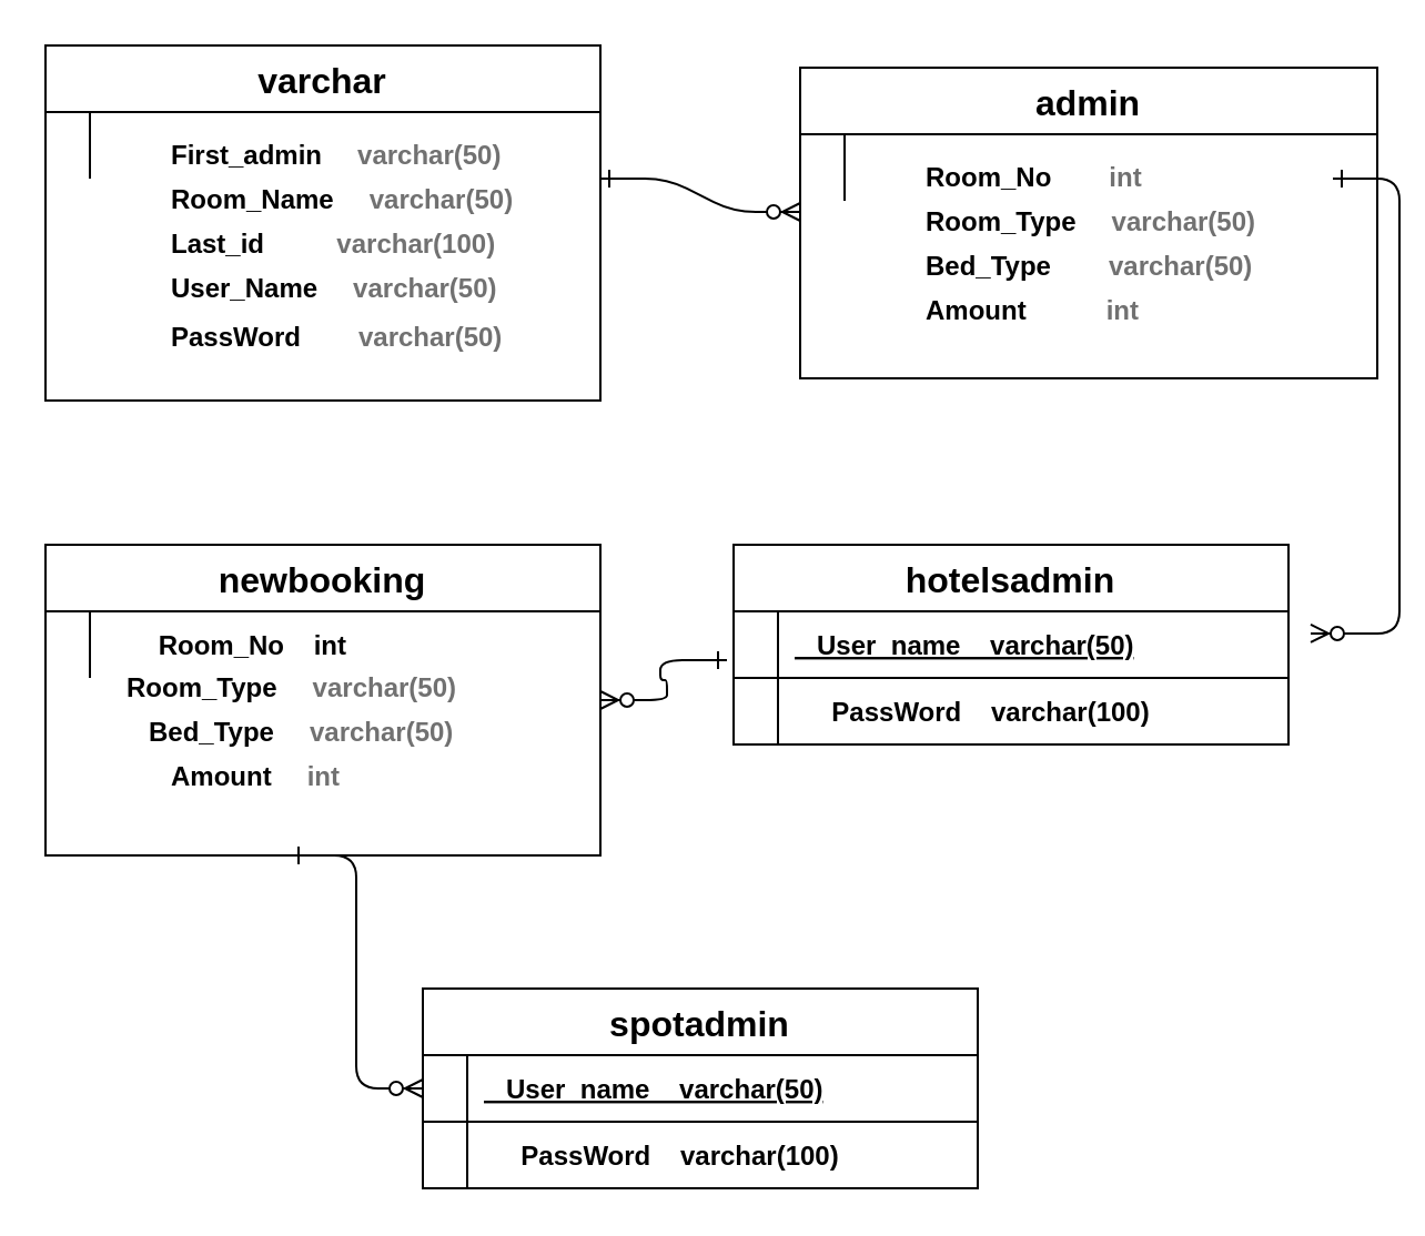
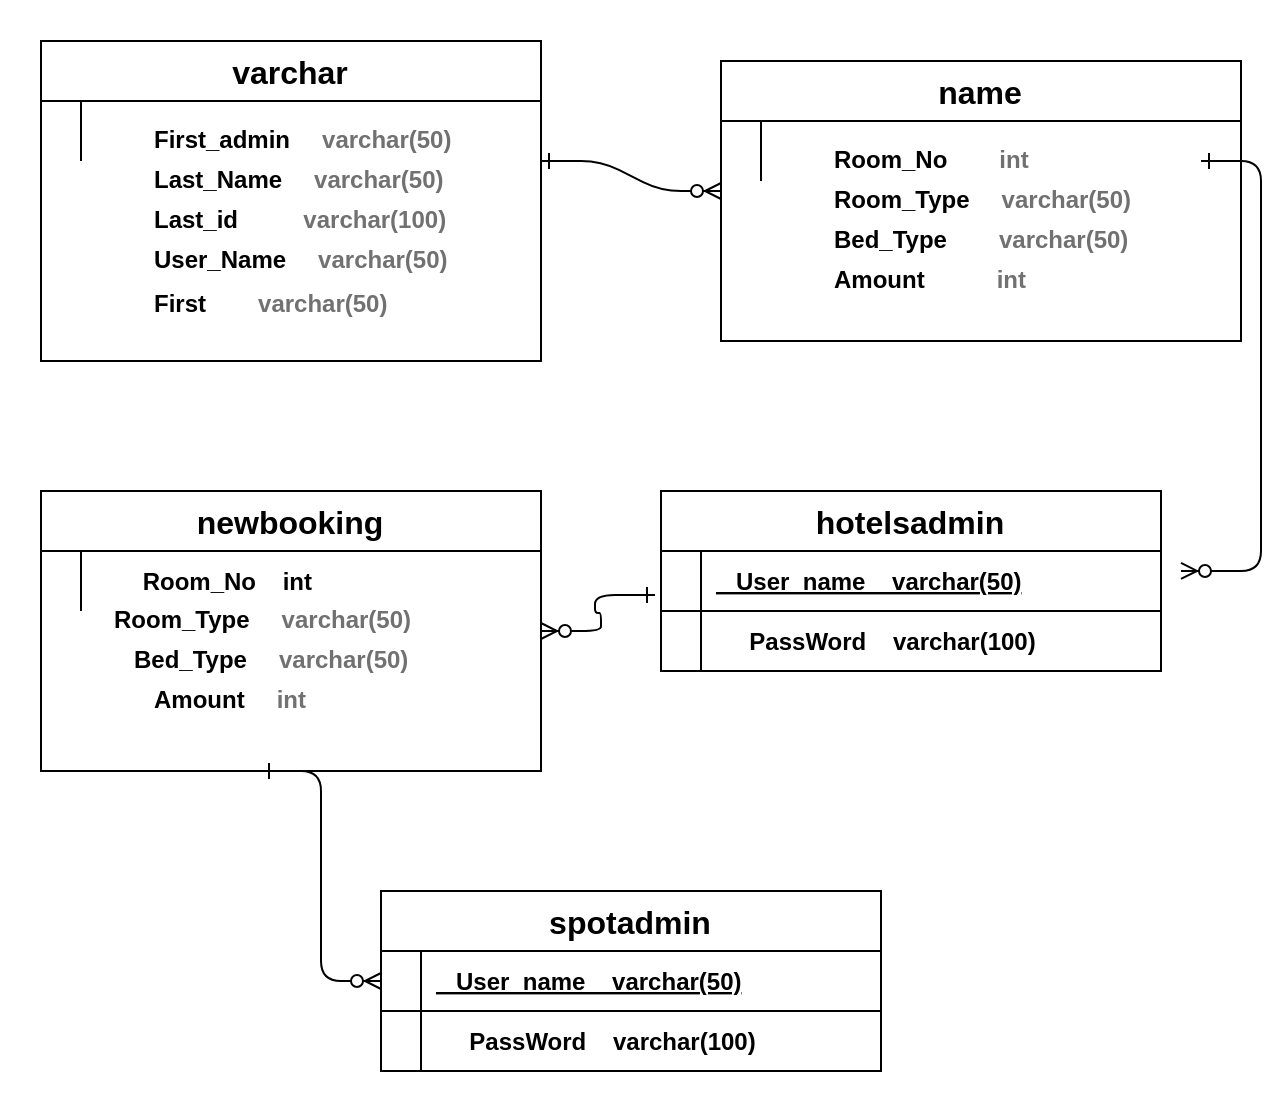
  <mxCell id="0" />
  <mxCell id="1" parent="0" />
  <mxCell id="2" value="" style="edgeStyle=entityRelationEdgeStyle;endArrow=ERzeroToMany;startArrow=ERone;endFill=1;startFill=0;" parent="1" edge="1"><mxGeometry width="100" height="100" relative="1" as="geometry"><mxPoint x="270" y="80" as="sourcePoint" /><mxPoint x="360" y="95" as="targetPoint" /></mxGeometry></mxCell>
  <mxCell id="3" value="" style="edgeStyle=entityRelationEdgeStyle;endArrow=ERzeroToMany;startArrow=ERone;endFill=1;startFill=0;entryX=1.04;entryY=0.333;entryDx=0;entryDy=0;entryPerimeter=0;" parent="1" target="9" edge="1"><mxGeometry width="100" height="100" relative="1" as="geometry"><mxPoint x="600" y="80" as="sourcePoint" /><mxPoint x="600" y="320" as="targetPoint" /></mxGeometry></mxCell>
- <mxCell id="4" value="admin" style="shape=table;startSize=30;container=1;collapsible=1;childLayout=tableLayout;fixedRows=1;rowLines=0;fontStyle=1;align=center;resizeLast=1;fontSize=16;strokeColor=default;" parent="1" vertex="1"><mxGeometry x="360" y="30" width="260" height="140" as="geometry" /></mxCell>
+ <mxCell id="4" value="name" style="shape=table;startSize=30;container=1;collapsible=1;childLayout=tableLayout;fixedRows=1;rowLines=0;fontStyle=1;align=center;resizeLast=1;fontSize=16;strokeColor=default;" parent="1" vertex="1"><mxGeometry x="360" y="30" width="260" height="140" as="geometry" /></mxCell>
  <mxCell id="5" value="" style="shape=partialRectangle;collapsible=0;dropTarget=0;pointerEvents=0;fillColor=none;points=[[0,0.5],[1,0.5]];portConstraint=eastwest;top=0;left=0;right=0;bottom=0;" parent="4" vertex="1"><mxGeometry y="30" width="260" height="30" as="geometry" /></mxCell>
  <mxCell id="6" value="" style="shape=partialRectangle;overflow=hidden;connectable=0;fillColor=none;top=0;left=0;bottom=0;right=0;" parent="5" vertex="1"><mxGeometry width="20" height="30" as="geometry"><mxRectangle width="20" height="30" as="alternateBounds" /></mxGeometry></mxCell>
  <mxCell id="7" value="" style="shape=partialRectangle;overflow=hidden;connectable=0;fillColor=none;top=0;left=0;bottom=0;right=0;align=left;spacingLeft=6;fontStyle=1" parent="5" vertex="1"><mxGeometry x="20" width="240" height="30" as="geometry"><mxRectangle width="240" height="30" as="alternateBounds" /></mxGeometry></mxCell>
  <mxCell id="8" value="hotelsadmin" style="shape=table;startSize=30;container=1;collapsible=1;childLayout=tableLayout;fixedRows=1;rowLines=0;fontStyle=1;align=center;resizeLast=1;fontColor=#000000;fontSize=16;" parent="1" vertex="1"><mxGeometry x="330" y="245" width="250" height="90" as="geometry" /></mxCell>
  <mxCell id="9" value="" style="shape=partialRectangle;collapsible=0;dropTarget=0;pointerEvents=0;fillColor=none;points=[[0,0.5],[1,0.5]];portConstraint=eastwest;top=0;left=0;right=0;bottom=1;" parent="8" vertex="1"><mxGeometry y="30" width="250" height="30" as="geometry" /></mxCell>
  <mxCell id="10" value="" style="shape=partialRectangle;overflow=hidden;connectable=0;fillColor=none;top=0;left=0;bottom=0;right=0;fontStyle=1;" parent="9" vertex="1"><mxGeometry width="20" height="30" as="geometry"><mxRectangle width="20" height="30" as="alternateBounds" /></mxGeometry></mxCell>
  <mxCell id="11" value="   User_name    varchar(50)" style="shape=partialRectangle;overflow=hidden;connectable=0;fillColor=none;top=0;left=0;bottom=0;right=0;align=left;spacingLeft=6;fontStyle=5;" parent="9" vertex="1"><mxGeometry x="20" width="230" height="30" as="geometry"><mxRectangle width="230" height="30" as="alternateBounds" /></mxGeometry></mxCell>
  <mxCell id="12" value="" style="shape=partialRectangle;collapsible=0;dropTarget=0;pointerEvents=0;fillColor=none;points=[[0,0.5],[1,0.5]];portConstraint=eastwest;top=0;left=0;right=0;bottom=0;" parent="8" vertex="1"><mxGeometry y="60" width="250" height="30" as="geometry" /></mxCell>
  <mxCell id="13" value="" style="shape=partialRectangle;overflow=hidden;connectable=0;fillColor=none;top=0;left=0;bottom=0;right=0;" parent="12" vertex="1"><mxGeometry width="20" height="30" as="geometry"><mxRectangle width="20" height="30" as="alternateBounds" /></mxGeometry></mxCell>
  <mxCell id="14" value="     PassWord    varchar(100)" style="shape=partialRectangle;overflow=hidden;connectable=0;fillColor=none;top=0;left=0;bottom=0;right=0;align=left;spacingLeft=6;fontStyle=1" parent="12" vertex="1"><mxGeometry x="20" width="230" height="30" as="geometry"><mxRectangle width="230" height="30" as="alternateBounds" /></mxGeometry></mxCell>
  <mxCell id="15" value="varchar" style="shape=table;startSize=30;container=1;collapsible=1;childLayout=tableLayout;fixedRows=1;rowLines=0;fontStyle=1;align=center;resizeLast=1;fontSize=16;" parent="1" vertex="1"><mxGeometry x="20" y="20" width="250" height="160" as="geometry"><mxRectangle x="120" y="105" width="90" height="30" as="alternateBounds" /></mxGeometry></mxCell>
  <mxCell id="16" value="" style="shape=partialRectangle;collapsible=0;dropTarget=0;pointerEvents=0;fillColor=none;points=[[0,0.5],[1,0.5]];portConstraint=eastwest;top=0;left=0;right=0;bottom=0;" parent="15" vertex="1"><mxGeometry y="30" width="250" height="30" as="geometry" /></mxCell>
  <mxCell id="17" value="" style="shape=partialRectangle;overflow=hidden;connectable=0;fillColor=none;top=0;left=0;bottom=0;right=0;" parent="16" vertex="1"><mxGeometry width="20" height="30" as="geometry"><mxRectangle width="20" height="30" as="alternateBounds" /></mxGeometry></mxCell>
  <mxCell id="18" value="" style="shape=partialRectangle;overflow=hidden;connectable=0;fillColor=none;top=0;left=0;bottom=0;right=0;align=left;spacingLeft=6;" parent="16" vertex="1"><mxGeometry x="20" width="230" height="30" as="geometry"><mxRectangle width="230" height="30" as="alternateBounds" /></mxGeometry></mxCell>
  <mxCell id="19" value="&lt;table style=&quot;border-left-style: none ; border-top-style: none ; border-right-style: none ; border-bottom-style: none ; border-collapse: collapse&quot;&gt;&lt;tbody&gt;&lt;tr&gt;&lt;td style=&quot;border-left-style: none ; border-top-style: none ; border-right-style: none ; border-bottom-style: none ; padding-left: 15px&quot;&gt;&lt;font style=&quot;font-size: 12px&quot;&gt;&lt;b&gt;First_admin&lt;/b&gt;&lt;/font&gt;&lt;/td&gt;&lt;td style=&quot;border-left-style: none ; border-top-style: none ; border-right-style: none ; border-bottom-style: none ; padding-left: 15px&quot;&gt;&lt;font color=&quot;#717171&quot; style=&quot;font-size: 12px&quot;&gt;&lt;b&gt;varchar(50)&lt;/b&gt;&lt;/font&gt;&lt;/td&gt;&lt;/tr&gt;&lt;/tbody&gt;&lt;/table&gt;" style="text;whiteSpace=wrap;html=1;" vertex="1" parent="1"><mxGeometry x="60" y="55" width="180" height="30" as="geometry" /></mxCell>
- <mxCell id="20" value="&lt;table style=&quot;border-left-style: none ; border-top-style: none ; border-right-style: none ; border-bottom-style: none ; border-collapse: collapse&quot;&gt;&lt;tbody&gt;&lt;tr&gt;&lt;td style=&quot;border-left-style: none ; border-top-style: none ; border-right-style: none ; border-bottom-style: none ; padding-left: 15px&quot;&gt;&lt;b&gt;&lt;font style=&quot;font-size: 12px&quot;&gt;Room_Name&lt;/font&gt;&lt;/b&gt;&lt;/td&gt;&lt;td style=&quot;border-left-style: none ; border-top-style: none ; border-right-style: none ; border-bottom-style: none ; padding-left: 15px&quot;&gt;&lt;font color=&quot;#717171&quot; style=&quot;font-size: 12px&quot;&gt;&lt;b&gt;varchar(50)&lt;/b&gt;&lt;/font&gt;&lt;/td&gt;&lt;/tr&gt;&lt;/tbody&gt;&lt;/table&gt;" style="text;whiteSpace=wrap;html=1;" vertex="1" parent="1"><mxGeometry x="60" y="75" width="180" height="30" as="geometry" /></mxCell>
+ <mxCell id="20" value="&lt;table style=&quot;border-left-style: none ; border-top-style: none ; border-right-style: none ; border-bottom-style: none ; border-collapse: collapse&quot;&gt;&lt;tbody&gt;&lt;tr&gt;&lt;td style=&quot;border-left-style: none ; border-top-style: none ; border-right-style: none ; border-bottom-style: none ; padding-left: 15px&quot;&gt;&lt;b&gt;&lt;font style=&quot;font-size: 12px&quot;&gt;Last_Name&lt;/font&gt;&lt;/b&gt;&lt;/td&gt;&lt;td style=&quot;border-left-style: none ; border-top-style: none ; border-right-style: none ; border-bottom-style: none ; padding-left: 15px&quot;&gt;&lt;font color=&quot;#717171&quot; style=&quot;font-size: 12px&quot;&gt;&lt;b&gt;varchar(50)&lt;/b&gt;&lt;/font&gt;&lt;/td&gt;&lt;/tr&gt;&lt;/tbody&gt;&lt;/table&gt;" style="text;whiteSpace=wrap;html=1;" vertex="1" parent="1"><mxGeometry x="60" y="75" width="180" height="30" as="geometry" /></mxCell>
  <mxCell id="21" value="&lt;table style=&quot;border-left-style: none ; border-top-style: none ; border-right-style: none ; border-bottom-style: none ; border-collapse: collapse&quot;&gt;&lt;tbody&gt;&lt;tr&gt;&lt;td style=&quot;border-left-style: none ; border-top-style: none ; border-right-style: none ; border-bottom-style: none ; padding-left: 15px&quot;&gt;&lt;b&gt;Last_id&lt;/b&gt;&lt;/td&gt;&lt;td style=&quot;border-left-style: none ; border-top-style: none ; border-right-style: none ; border-bottom-style: none ; padding-left: 15px&quot;&gt;&lt;font color=&quot;#717171&quot;&gt;&lt;b&gt;&amp;nbsp; &amp;nbsp; &amp;nbsp;varchar(100)&lt;/b&gt;&lt;/font&gt;&lt;/td&gt;&lt;/tr&gt;&lt;/tbody&gt;&lt;/table&gt;" style="text;whiteSpace=wrap;html=1;" vertex="1" parent="1"><mxGeometry x="60" y="95" width="180" height="30" as="geometry" /></mxCell>
  <mxCell id="22" value="&lt;table style=&quot;border-left-style: none ; border-top-style: none ; border-right-style: none ; border-bottom-style: none ; border-collapse: collapse&quot;&gt;&lt;tbody&gt;&lt;tr&gt;&lt;td style=&quot;border-left-style: none ; border-top-style: none ; border-right-style: none ; border-bottom-style: none ; padding-left: 15px&quot;&gt;&lt;b&gt;User_Name&lt;/b&gt;&lt;/td&gt;&lt;td style=&quot;border-left-style: none ; border-top-style: none ; border-right-style: none ; border-bottom-style: none ; padding-left: 15px&quot;&gt;&lt;font color=&quot;#717171&quot;&gt;&lt;b&gt;varchar(50)&lt;/b&gt;&lt;/font&gt;&lt;/td&gt;&lt;/tr&gt;&lt;/tbody&gt;&lt;/table&gt;" style="text;whiteSpace=wrap;html=1;" vertex="1" parent="1"><mxGeometry x="60" y="115" width="180" height="30" as="geometry" /></mxCell>
- <mxCell id="23" value="&lt;table style=&quot;border-left-style: none ; border-top-style: none ; border-right-style: none ; border-bottom-style: none ; border-collapse: collapse&quot;&gt;&lt;tbody&gt;&lt;tr&gt;&lt;td style=&quot;border-left-style: none ; border-top-style: none ; border-right-style: none ; border-bottom-style: none ; padding-left: 15px&quot;&gt;&lt;b&gt;&lt;font color=&quot;#717171&quot;&gt;&lt;/font&gt;&lt;/b&gt;&lt;/td&gt;&lt;/tr&gt;&lt;tr&gt;&lt;td style=&quot;border-left-style: none ; border-top-style: none ; border-right-style: none ; border-bottom-style: none ; padding-left: 15px&quot;&gt;&lt;b&gt;PassWord&lt;/b&gt;&lt;/td&gt;&lt;td style=&quot;border-left-style: none ; border-top-style: none ; border-right-style: none ; border-bottom-style: none ; padding-left: 15px&quot;&gt;&lt;font color=&quot;#717171&quot;&gt;&lt;b&gt;&amp;nbsp; &amp;nbsp;varchar(50)&lt;/b&gt;&lt;/font&gt;&lt;/td&gt;&lt;/tr&gt;&lt;/tbody&gt;&lt;/table&gt;" style="text;whiteSpace=wrap;html=1;" vertex="1" parent="1"><mxGeometry x="60" y="135" width="180" height="30" as="geometry" /></mxCell>
+ <mxCell id="23" value="&lt;table style=&quot;border-left-style: none ; border-top-style: none ; border-right-style: none ; border-bottom-style: none ; border-collapse: collapse&quot;&gt;&lt;tbody&gt;&lt;tr&gt;&lt;td style=&quot;border-left-style: none ; border-top-style: none ; border-right-style: none ; border-bottom-style: none ; padding-left: 15px&quot;&gt;&lt;b&gt;&lt;font color=&quot;#717171&quot;&gt;&lt;/font&gt;&lt;/b&gt;&lt;/td&gt;&lt;/tr&gt;&lt;tr&gt;&lt;td style=&quot;border-left-style: none ; border-top-style: none ; border-right-style: none ; border-bottom-style: none ; padding-left: 15px&quot;&gt;&lt;b&gt;First&lt;/b&gt;&lt;/td&gt;&lt;td style=&quot;border-left-style: none ; border-top-style: none ; border-right-style: none ; border-bottom-style: none ; padding-left: 15px&quot;&gt;&lt;font color=&quot;#717171&quot;&gt;&lt;b&gt;&amp;nbsp; &amp;nbsp;varchar(50)&lt;/b&gt;&lt;/font&gt;&lt;/td&gt;&lt;/tr&gt;&lt;/tbody&gt;&lt;/table&gt;" style="text;whiteSpace=wrap;html=1;" vertex="1" parent="1"><mxGeometry x="60" y="135" width="180" height="30" as="geometry" /></mxCell>
  <mxCell id="24" value="&lt;table style=&quot;border-left-style: none ; border-top-style: none ; border-right-style: none ; border-bottom-style: none ; border-collapse: collapse&quot;&gt;&lt;tbody&gt;&lt;tr&gt;&lt;td style=&quot;border-left-style: none ; border-top-style: none ; border-right-style: none ; border-bottom-style: none ; padding-left: 15px&quot;&gt;&lt;b&gt;Room_No&lt;/b&gt;&lt;/td&gt;&lt;td style=&quot;border-left-style: none ; border-top-style: none ; border-right-style: none ; border-bottom-style: none ; padding-left: 15px&quot;&gt;&lt;font color=&quot;#717171&quot;&gt;&lt;b&gt;&amp;nbsp; &amp;nbsp;int&lt;/b&gt;&lt;/font&gt;&lt;/td&gt;&lt;/tr&gt;&lt;/tbody&gt;&lt;/table&gt;" style="text;whiteSpace=wrap;html=1;" vertex="1" parent="1"><mxGeometry x="400" y="65" width="180" height="30" as="geometry" /></mxCell>
  <mxCell id="25" value="&lt;table style=&quot;border-left-style: none ; border-top-style: none ; border-right-style: none ; border-bottom-style: none ; border-collapse: collapse&quot;&gt;&lt;tbody&gt;&lt;tr&gt;&lt;td style=&quot;border-left-style: none ; border-top-style: none ; border-right-style: none ; border-bottom-style: none ; padding-left: 15px&quot;&gt;&lt;b&gt;Room_Type&lt;/b&gt;&lt;/td&gt;&lt;td style=&quot;border-left-style: none ; border-top-style: none ; border-right-style: none ; border-bottom-style: none ; padding-left: 15px&quot;&gt;&lt;font color=&quot;#717171&quot;&gt;&lt;b&gt;varchar(50)&lt;/b&gt;&lt;/font&gt;&lt;/td&gt;&lt;/tr&gt;&lt;/tbody&gt;&lt;/table&gt;" style="text;whiteSpace=wrap;html=1;" vertex="1" parent="1"><mxGeometry x="400" y="85" width="180" height="30" as="geometry" /></mxCell>
  <mxCell id="26" value="&lt;table style=&quot;border-left-style: none ; border-top-style: none ; border-right-style: none ; border-bottom-style: none ; border-collapse: collapse&quot;&gt;&lt;tbody&gt;&lt;tr&gt;&lt;td style=&quot;border-left-style: none ; border-top-style: none ; border-right-style: none ; border-bottom-style: none ; padding-left: 15px&quot;&gt;&lt;b&gt;Bed_Type&lt;/b&gt;&lt;/td&gt;&lt;td style=&quot;border-left-style: none ; border-top-style: none ; border-right-style: none ; border-bottom-style: none ; padding-left: 15px&quot;&gt;&lt;font color=&quot;#717171&quot;&gt;&lt;b&gt;&amp;nbsp; &amp;nbsp;varchar(50)&lt;/b&gt;&lt;/font&gt;&lt;/td&gt;&lt;/tr&gt;&lt;/tbody&gt;&lt;/table&gt;" style="text;whiteSpace=wrap;html=1;" vertex="1" parent="1"><mxGeometry x="400" y="105" width="180" height="30" as="geometry" /></mxCell>
  <mxCell id="27" value="&lt;table style=&quot;border-left-style: none ; border-top-style: none ; border-right-style: none ; border-bottom-style: none ; border-collapse: collapse&quot;&gt;&lt;tbody&gt;&lt;tr&gt;&lt;td style=&quot;border-left-style: none ; border-top-style: none ; border-right-style: none ; border-bottom-style: none ; padding-left: 15px&quot;&gt;&lt;b&gt;Amount&lt;/b&gt;&lt;/td&gt;&lt;td style=&quot;border-left-style: none ; border-top-style: none ; border-right-style: none ; border-bottom-style: none ; padding-left: 15px&quot;&gt;&lt;font color=&quot;#717171&quot;&gt;&lt;b&gt;&amp;nbsp; &amp;nbsp; &amp;nbsp; int&lt;/b&gt;&lt;/font&gt;&lt;/td&gt;&lt;/tr&gt;&lt;/tbody&gt;&lt;/table&gt;" style="text;whiteSpace=wrap;html=1;" vertex="1" parent="1"><mxGeometry x="400" y="125" width="180" height="30" as="geometry" /></mxCell>
  <mxCell id="28" value="newbooking" style="shape=table;startSize=30;container=1;collapsible=1;childLayout=tableLayout;fixedRows=1;rowLines=0;fontStyle=1;align=center;resizeLast=1;fontSize=16;" vertex="1" parent="1"><mxGeometry x="20" y="245" width="250" height="140" as="geometry" /></mxCell>
  <mxCell id="29" value="" style="shape=partialRectangle;collapsible=0;dropTarget=0;pointerEvents=0;fillColor=none;points=[[0,0.5],[1,0.5]];portConstraint=eastwest;top=0;left=0;right=0;bottom=0;" vertex="1" parent="28"><mxGeometry y="30" width="250" height="30" as="geometry" /></mxCell>
  <mxCell id="30" value="" style="shape=partialRectangle;overflow=hidden;connectable=0;fillColor=none;top=0;left=0;bottom=0;right=0;" vertex="1" parent="29"><mxGeometry width="20" height="30" as="geometry"><mxRectangle width="20" height="30" as="alternateBounds" /></mxGeometry></mxCell>
  <mxCell id="31" value="       Room_No    int" style="shape=partialRectangle;overflow=hidden;connectable=0;fillColor=none;top=0;left=0;bottom=0;right=0;align=left;spacingLeft=6;fontStyle=1" vertex="1" parent="29"><mxGeometry x="20" width="230" height="30" as="geometry"><mxRectangle width="230" height="30" as="alternateBounds" /></mxGeometry></mxCell>
  <mxCell id="32" value="&lt;table style=&quot;border-left-style: none ; border-top-style: none ; border-right-style: none ; border-bottom-style: none ; border-collapse: collapse&quot;&gt;&lt;tbody&gt;&lt;tr&gt;&lt;td style=&quot;border-left-style: none ; border-top-style: none ; border-right-style: none ; border-bottom-style: none ; padding-left: 15px&quot;&gt;&lt;b&gt;Room_Type&lt;/b&gt;&lt;/td&gt;&lt;td style=&quot;border-left-style: none ; border-top-style: none ; border-right-style: none ; border-bottom-style: none ; padding-left: 15px&quot;&gt;&lt;font color=&quot;#717171&quot;&gt;&lt;b&gt;varchar(50)&lt;/b&gt;&lt;/font&gt;&lt;/td&gt;&lt;/tr&gt;&lt;/tbody&gt;&lt;/table&gt;" style="text;whiteSpace=wrap;html=1;" vertex="1" parent="1"><mxGeometry x="40" y="295" width="180" height="30" as="geometry" /></mxCell>
  <mxCell id="33" value="&lt;table style=&quot;border-left-style: none ; border-top-style: none ; border-right-style: none ; border-bottom-style: none ; border-collapse: collapse&quot;&gt;&lt;tbody&gt;&lt;tr&gt;&lt;td style=&quot;border-left-style: none ; border-top-style: none ; border-right-style: none ; border-bottom-style: none ; padding-left: 15px&quot;&gt;&lt;b&gt;Bed_Type&lt;/b&gt;&lt;/td&gt;&lt;td style=&quot;border-left-style: none ; border-top-style: none ; border-right-style: none ; border-bottom-style: none ; padding-left: 15px&quot;&gt;&lt;font color=&quot;#717171&quot;&gt;&lt;b&gt;varchar(50)&lt;/b&gt;&lt;/font&gt;&lt;/td&gt;&lt;/tr&gt;&lt;/tbody&gt;&lt;/table&gt;" style="text;whiteSpace=wrap;html=1;" vertex="1" parent="1"><mxGeometry x="50" y="315" width="180" height="30" as="geometry" /></mxCell>
  <mxCell id="34" value="&lt;table style=&quot;border-left-style: none ; border-top-style: none ; border-right-style: none ; border-bottom-style: none ; border-collapse: collapse&quot;&gt;&lt;tbody&gt;&lt;tr&gt;&lt;td style=&quot;border-left-style: none ; border-top-style: none ; border-right-style: none ; border-bottom-style: none ; padding-left: 15px&quot;&gt;&lt;b&gt;Amount&lt;/b&gt;&lt;/td&gt;&lt;td style=&quot;border-left-style: none ; border-top-style: none ; border-right-style: none ; border-bottom-style: none ; padding-left: 15px&quot;&gt;&lt;font color=&quot;#717171&quot;&gt;&lt;b&gt;int&lt;/b&gt;&lt;/font&gt;&lt;/td&gt;&lt;/tr&gt;&lt;/tbody&gt;&lt;/table&gt;" style="text;whiteSpace=wrap;html=1;" vertex="1" parent="1"><mxGeometry x="60" y="335" width="180" height="30" as="geometry" /></mxCell>
  <mxCell id="35" value="" style="edgeStyle=entityRelationEdgeStyle;endArrow=ERzeroToMany;startArrow=ERone;endFill=1;startFill=0;entryX=1;entryY=0.5;entryDx=0;entryDy=0;exitX=-0.012;exitY=0.733;exitDx=0;exitDy=0;exitPerimeter=0;" edge="1" parent="1" source="9" target="28"><mxGeometry width="100" height="100" relative="1" as="geometry"><mxPoint x="300" y="355" as="sourcePoint" /><mxPoint x="390" y="320" as="targetPoint" /></mxGeometry></mxCell>
  <mxCell id="36" value="spotadmin" style="shape=table;startSize=30;container=1;collapsible=1;childLayout=tableLayout;fixedRows=1;rowLines=0;fontStyle=1;align=center;resizeLast=1;fontColor=#000000;fontSize=16;" vertex="1" parent="1"><mxGeometry x="190" y="445" width="250" height="90" as="geometry" /></mxCell>
  <mxCell id="37" value="" style="shape=partialRectangle;collapsible=0;dropTarget=0;pointerEvents=0;fillColor=none;points=[[0,0.5],[1,0.5]];portConstraint=eastwest;top=0;left=0;right=0;bottom=1;" vertex="1" parent="36"><mxGeometry y="30" width="250" height="30" as="geometry" /></mxCell>
  <mxCell id="38" value="" style="shape=partialRectangle;overflow=hidden;connectable=0;fillColor=none;top=0;left=0;bottom=0;right=0;fontStyle=1;" vertex="1" parent="37"><mxGeometry width="20" height="30" as="geometry"><mxRectangle width="20" height="30" as="alternateBounds" /></mxGeometry></mxCell>
  <mxCell id="39" value="   User_name    varchar(50)" style="shape=partialRectangle;overflow=hidden;connectable=0;fillColor=none;top=0;left=0;bottom=0;right=0;align=left;spacingLeft=6;fontStyle=5;" vertex="1" parent="37"><mxGeometry x="20" width="230" height="30" as="geometry"><mxRectangle width="230" height="30" as="alternateBounds" /></mxGeometry></mxCell>
  <mxCell id="40" value="" style="shape=partialRectangle;collapsible=0;dropTarget=0;pointerEvents=0;fillColor=none;points=[[0,0.5],[1,0.5]];portConstraint=eastwest;top=0;left=0;right=0;bottom=0;" vertex="1" parent="36"><mxGeometry y="60" width="250" height="30" as="geometry" /></mxCell>
  <mxCell id="41" value="" style="shape=partialRectangle;overflow=hidden;connectable=0;fillColor=none;top=0;left=0;bottom=0;right=0;" vertex="1" parent="40"><mxGeometry width="20" height="30" as="geometry"><mxRectangle width="20" height="30" as="alternateBounds" /></mxGeometry></mxCell>
  <mxCell id="42" value="     PassWord    varchar(100)" style="shape=partialRectangle;overflow=hidden;connectable=0;fillColor=none;top=0;left=0;bottom=0;right=0;align=left;spacingLeft=6;fontStyle=1" vertex="1" parent="40"><mxGeometry x="20" width="230" height="30" as="geometry"><mxRectangle width="230" height="30" as="alternateBounds" /></mxGeometry></mxCell>
  <mxCell id="43" value="" style="edgeStyle=entityRelationEdgeStyle;endArrow=ERzeroToMany;startArrow=ERone;endFill=1;startFill=0;entryX=0;entryY=0.5;entryDx=0;entryDy=0;" edge="1" parent="1" target="37"><mxGeometry width="100" height="100" relative="1" as="geometry"><mxPoint x="130" y="385" as="sourcePoint" /><mxPoint x="50" y="474.01" as="targetPoint" /></mxGeometry></mxCell>
